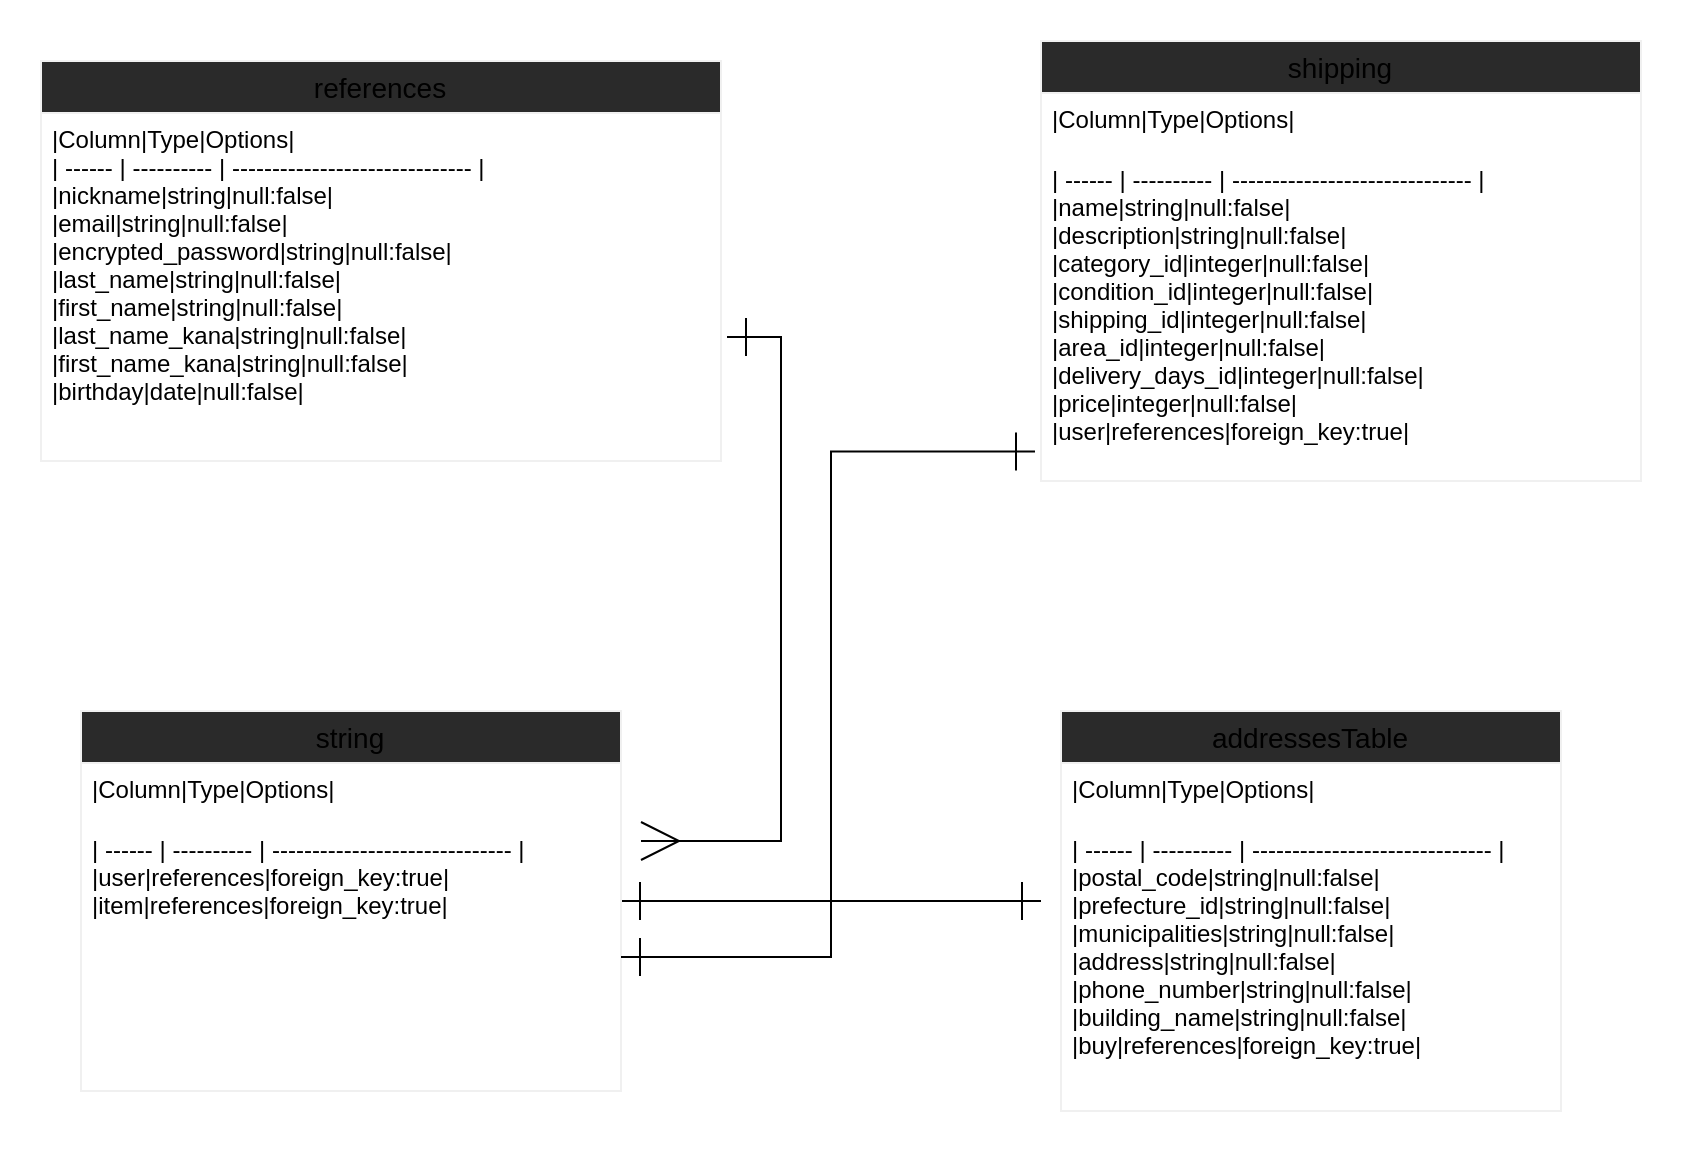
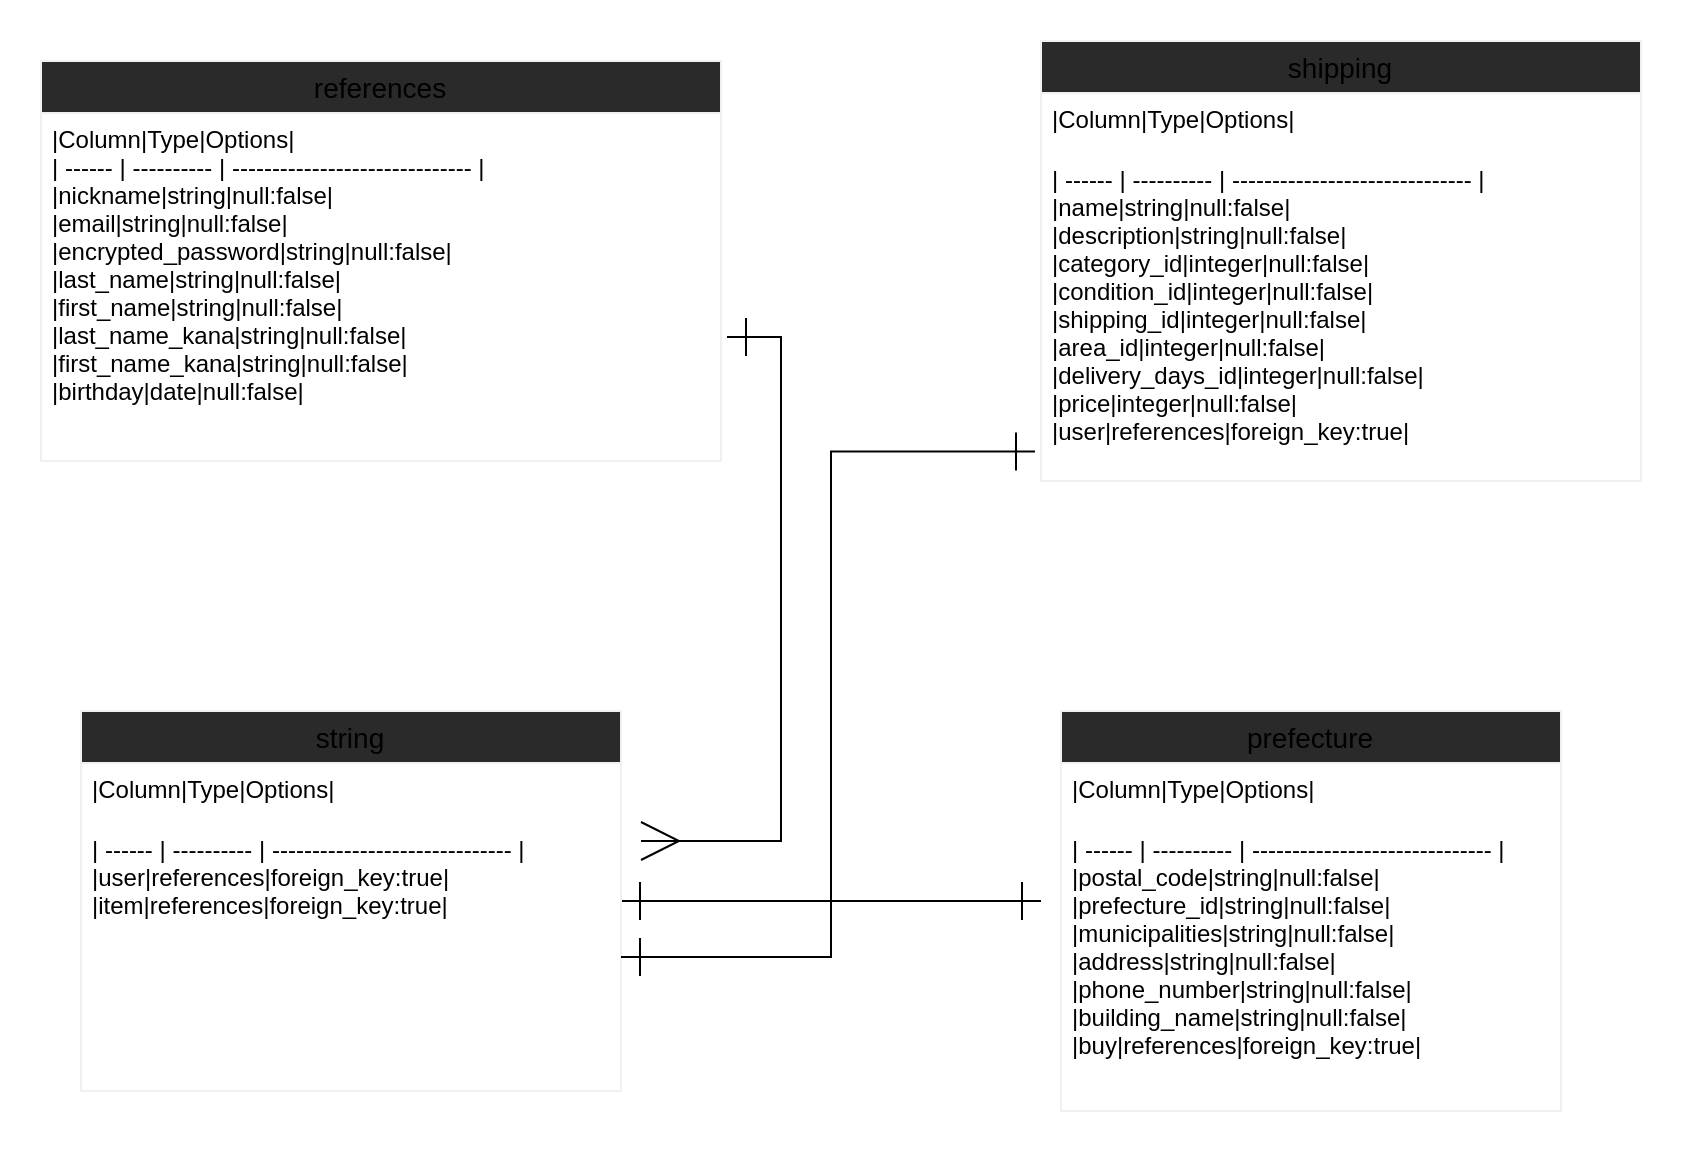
  <mxCell id="0" />
  <mxCell id="1" parent="0" />
  <mxCell id="2" value="references" style="swimlane;fontStyle=0;childLayout=stackLayout;horizontal=1;startSize=26;horizontalStack=0;resizeParent=1;resizeParentMax=0;resizeLast=0;collapsible=1;marginBottom=0;align=center;fontSize=14;strokeColor=#F0F0F0;fillColor=#2a2a2a;" parent="1" vertex="1"><mxGeometry y="30" width="340" height="200" as="geometry" x="20" /></mxCell>
  <mxCell id="3" value="|Column|Type|Options|&#10;| ------ | ---------- | ------------------------------ |&#10;|nickname|string|null:false|&#10;|email|string|null:false|&#10;|encrypted_password|string|null:false|&#10;|last_name|string|null:false|&#10;|first_name|string|null:false|&#10;|last_name_kana|string|null:false|&#10;|first_name_kana|string|null:false|&#10;|birthday|date|null:false|" style="text;strokeColor=none;fillColor=none;spacingLeft=4;spacingRight=4;overflow=hidden;rotatable=0;points=[[0,0.5],[1,0.5]];portConstraint=eastwest;fontSize=12;" parent="2" vertex="1"><mxGeometry y="26" width="340" height="174" as="geometry" /></mxCell>
  <mxCell id="4" value="shipping" style="swimlane;fontStyle=0;childLayout=stackLayout;horizontal=1;startSize=26;horizontalStack=0;resizeParent=1;resizeParentMax=0;resizeLast=0;collapsible=1;marginBottom=0;align=center;fontSize=14;strokeColor=#F0F0F0;fillColor=#2a2a2a;" parent="1" vertex="1"><mxGeometry x="520" y="20" width="300" height="220" as="geometry" /></mxCell>
  <mxCell id="5" value="|Column|Type|Options|" style="text;strokeColor=none;fillColor=none;spacingLeft=4;spacingRight=4;overflow=hidden;rotatable=0;points=[[0,0.5],[1,0.5]];portConstraint=eastwest;fontSize=12;" parent="4" vertex="1"><mxGeometry y="26" width="300" height="30" as="geometry" /></mxCell>
  <mxCell id="6" value="| ------ | ---------- | ------------------------------ |&#10;|name|string|null:false|&#10;|description|string|null:false|&#10;|category_id|integer|null:false|&#10;|condition_id|integer|null:false|&#10;|shipping_id|integer|null:false|&#10;|area_id|integer|null:false|&#10;|delivery_days_id|integer|null:false|&#10;|price|integer|null:false|&#10;|user|references|foreign_key:true|" style="text;strokeColor=none;fillColor=none;spacingLeft=4;spacingRight=4;overflow=hidden;rotatable=0;points=[[0,0.5],[1,0.5]];portConstraint=eastwest;fontSize=12;" parent="4" vertex="1"><mxGeometry y="56" width="300" height="164" as="geometry" /></mxCell>
- <mxCell id="7" value="addressesTable" style="swimlane;fontStyle=0;childLayout=stackLayout;horizontal=1;startSize=26;horizontalStack=0;resizeParent=1;resizeParentMax=0;resizeLast=0;collapsible=1;marginBottom=0;align=center;fontSize=14;strokeColor=#F0F0F0;fillColor=#2a2a2a;" parent="1" vertex="1"><mxGeometry x="530" y="355" width="250" height="200" as="geometry" /></mxCell>
+ <mxCell id="7" value="prefecture" style="swimlane;fontStyle=0;childLayout=stackLayout;horizontal=1;startSize=26;horizontalStack=0;resizeParent=1;resizeParentMax=0;resizeLast=0;collapsible=1;marginBottom=0;align=center;fontSize=14;strokeColor=#F0F0F0;fillColor=#2a2a2a;" parent="1" vertex="1"><mxGeometry x="530" y="355" width="250" height="200" as="geometry" /></mxCell>
  <mxCell id="8" value="|Column|Type|Options|" style="text;strokeColor=none;fillColor=none;spacingLeft=4;spacingRight=4;overflow=hidden;rotatable=0;points=[[0,0.5],[1,0.5]];portConstraint=eastwest;fontSize=12;" parent="7" vertex="1"><mxGeometry y="26" width="250" height="30" as="geometry" /></mxCell>
  <mxCell id="9" value="| ------ | ---------- | ------------------------------ |&#10;|postal_code|string|null:false|&#10;|prefecture_id|string|null:false|&#10;|municipalities|string|null:false|&#10;|address|string|null:false|&#10;|phone_number|string|null:false|&#10;|building_name|string|null:false|&#10;|buy|references|foreign_key:true|" style="text;strokeColor=none;fillColor=none;spacingLeft=4;spacingRight=4;overflow=hidden;rotatable=0;points=[[0,0.5],[1,0.5]];portConstraint=eastwest;fontSize=12;" parent="7" vertex="1"><mxGeometry y="56" width="250" height="144" as="geometry" /></mxCell>
  <mxCell id="10" style="edgeStyle=orthogonalEdgeStyle;rounded=0;orthogonalLoop=1;jettySize=auto;html=1;startArrow=ERone;startFill=0;endArrow=ERone;endFill=0;startSize=17;endSize=17;targetPerimeterSpacing=0;strokeWidth=1;" parent="1" source="11" edge="1"><mxGeometry relative="1" as="geometry"><mxPoint x="520" y="450" as="targetPoint" /></mxGeometry></mxCell>
  <mxCell id="11" value="string" style="swimlane;fontStyle=0;childLayout=stackLayout;horizontal=1;startSize=26;horizontalStack=0;resizeParent=1;resizeParentMax=0;resizeLast=0;collapsible=1;marginBottom=0;align=center;fontSize=14;strokeColor=#F0F0F0;fillColor=#2a2a2a;" parent="1" vertex="1"><mxGeometry x="40" y="355" width="270" height="190" as="geometry" /></mxCell>
  <mxCell id="12" value="|Column|Type|Options|" style="text;strokeColor=none;fillColor=none;spacingLeft=4;spacingRight=4;overflow=hidden;rotatable=0;points=[[0,0.5],[1,0.5]];portConstraint=eastwest;fontSize=12;" parent="11" vertex="1"><mxGeometry y="26" width="270" height="30" as="geometry" /></mxCell>
  <mxCell id="13" value="| ------ | ---------- | ------------------------------ |&#10;|user|references|foreign_key:true|&#10;|item|references|foreign_key:true|" style="text;strokeColor=none;fillColor=none;spacingLeft=4;spacingRight=4;overflow=hidden;rotatable=0;points=[[0,0.5],[1,0.5]];portConstraint=eastwest;fontSize=12;" parent="11" vertex="1"><mxGeometry y="56" width="270" height="134" as="geometry" /></mxCell>
  <mxCell id="14" style="edgeStyle=orthogonalEdgeStyle;rounded=0;orthogonalLoop=1;jettySize=auto;html=1;entryX=-0.01;entryY=0.91;entryDx=0;entryDy=0;entryPerimeter=0;startArrow=ERone;startFill=0;endArrow=ERone;endFill=0;startSize=17;endSize=17;targetPerimeterSpacing=0;strokeWidth=1;" parent="1" source="13" target="6" edge="1"><mxGeometry relative="1" as="geometry" /></mxCell>
  <mxCell id="15" style="edgeStyle=orthogonalEdgeStyle;rounded=0;orthogonalLoop=1;jettySize=auto;html=1;startArrow=ERone;startFill=0;endArrow=ERmany;endFill=0;startSize=17;endSize=17;targetPerimeterSpacing=2;strokeWidth=1;sourcePerimeterSpacing=3;" parent="1" edge="1"><mxGeometry relative="1" as="geometry"><mxPoint x="320" y="420" as="targetPoint" /><mxPoint x="363" y="168" as="sourcePoint" /><Array as="points"><mxPoint x="390" y="168" /><mxPoint x="390" y="420" /></Array></mxGeometry></mxCell>
